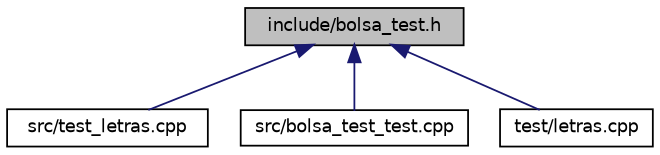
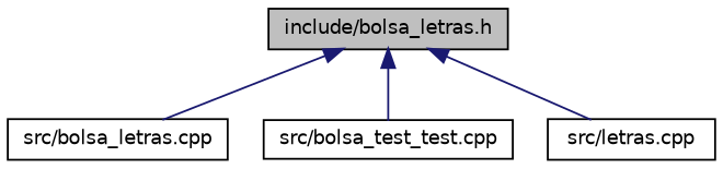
  digraph {
    node [color=black fillcolor=white fontname=Helvetica fontsize=10 shape=record style=filled]
    edge [color=midnightblue dir=back fontname=Helvetica fontsize=10 labelfontname=Helvetica labelfontsize=10 style=solid]
-   n1 [fillcolor=grey75 fontcolor=black height=0.2 label="include/bolsa_test.h" width=0.4]
-   n2 [height=0.2 label="src/test_letras.cpp" width=0.4]
+   n1 [fillcolor=grey75 fontcolor=black height=0.2 label="include/bolsa_letras.h" width=0.4]
+   n2 [height=0.2 label="src/bolsa_letras.cpp" width=0.4]
    n3 [height=0.2 label="src/bolsa_test_test.cpp" width=0.4]
-   n4 [height=0.2 label="test/letras.cpp" width=0.4]
+   n4 [height=0.2 label="src/letras.cpp" width=0.4]
    n1 -> n2
    n1 -> n3
    n1 -> n4
  }
